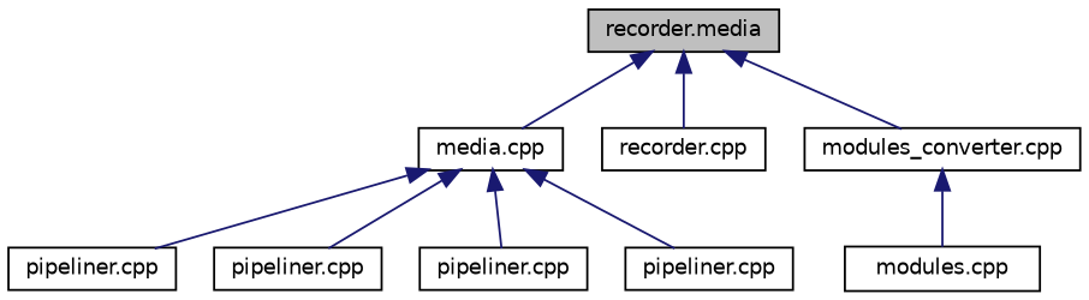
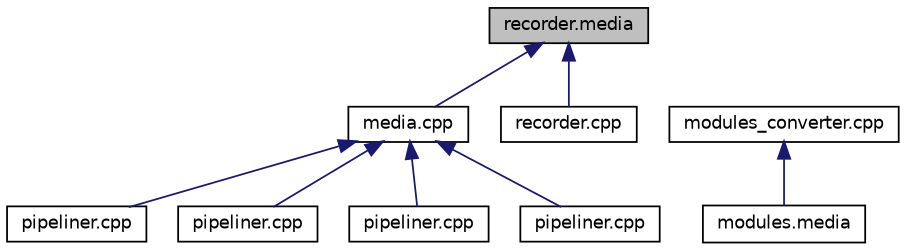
  digraph {
    node [color=black fillcolor=white fontname=Helvetica fontsize=10 shape=record style=filled]
    edge [color=midnightblue dir=back fontname=Helvetica fontsize=10 labelfontname=Helvetica labelfontsize=10 style=solid]
    n1 [fillcolor=grey75 fontcolor=black height=0.2 label="recorder.media" width=0.4]
    n2 [height=0.2 label="media.cpp" width=0.4]
    n3 [height=0.2 label="recorder.cpp" width=0.4]
    n4 [height=0.2 label="modules_converter.cpp" width=0.4]
    n5 [height=0.2 label="pipeliner.cpp" width=0.4]
    n6 [height=0.2 label="pipeliner.cpp" width=0.4]
    n7 [height=0.2 label="pipeliner.cpp" width=0.4]
    n8 [height=0.2 label="pipeliner.cpp" width=0.4]
-   n9 [height=0.2 label="modules.cpp" width=0.4]
+   n9 [height=0.2 label="modules.media" width=0.4]
    n1 -> n2
    n1 -> n3
-   n1 -> n4
    n2 -> n5
    n2 -> n6
    n2 -> n7
    n2 -> n8
    n4 -> n9
  }
